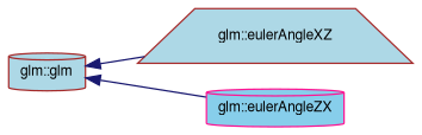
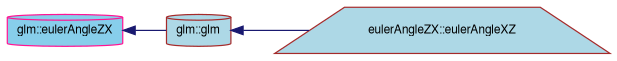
  digraph {
    rankdir=LR
    node [color=brown fillcolor=lightblue fontname=FreeSans fontsize=10 shape=cylinder style=filled]
    edge [color=midnightblue dir=back fontname=FreeSans fontsize=10 labelfontname=FreeSans labelfontsize=10 style=solid]
    n1 [fontcolor=black height=0.2 label="glm::glm" width=0.4]
-   n2 [height=0.2 label="glm::eulerAngleXZ" shape=trapezium width=0.4]
+   n2 [height=0.2 label="eulerAngleZX::eulerAngleXZ" shape=trapezium width=0.4]
    n3 [color=deeppink fillcolor=skyblue height=0.2 label="glm::eulerAngleZX" width=0.4]
    n1 -> n2
-   n1 -> n3
+   n3 -> n1
  }
